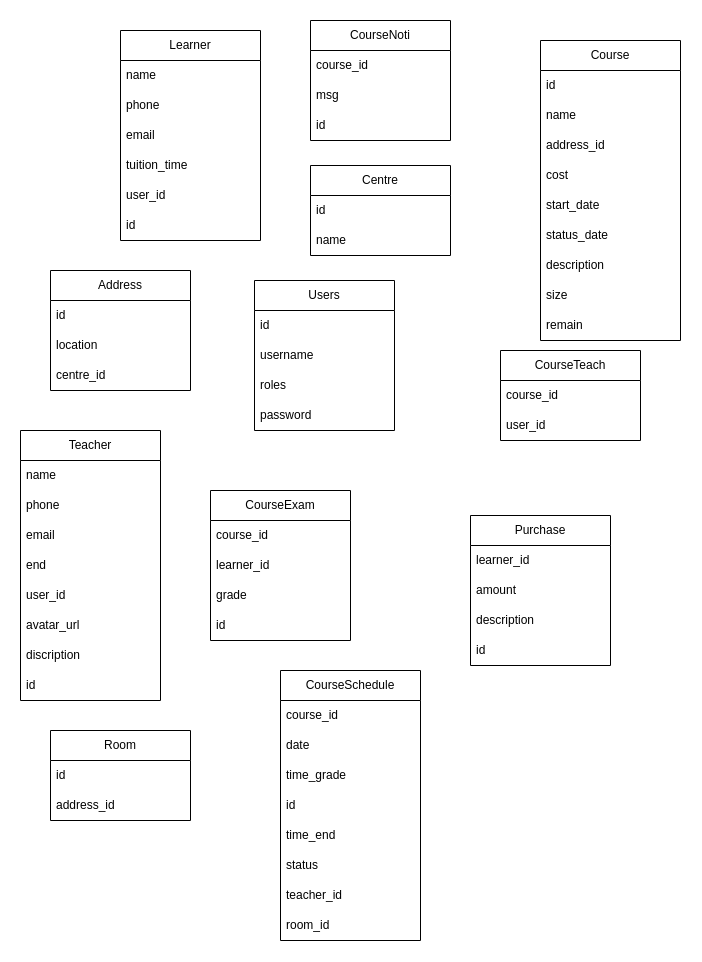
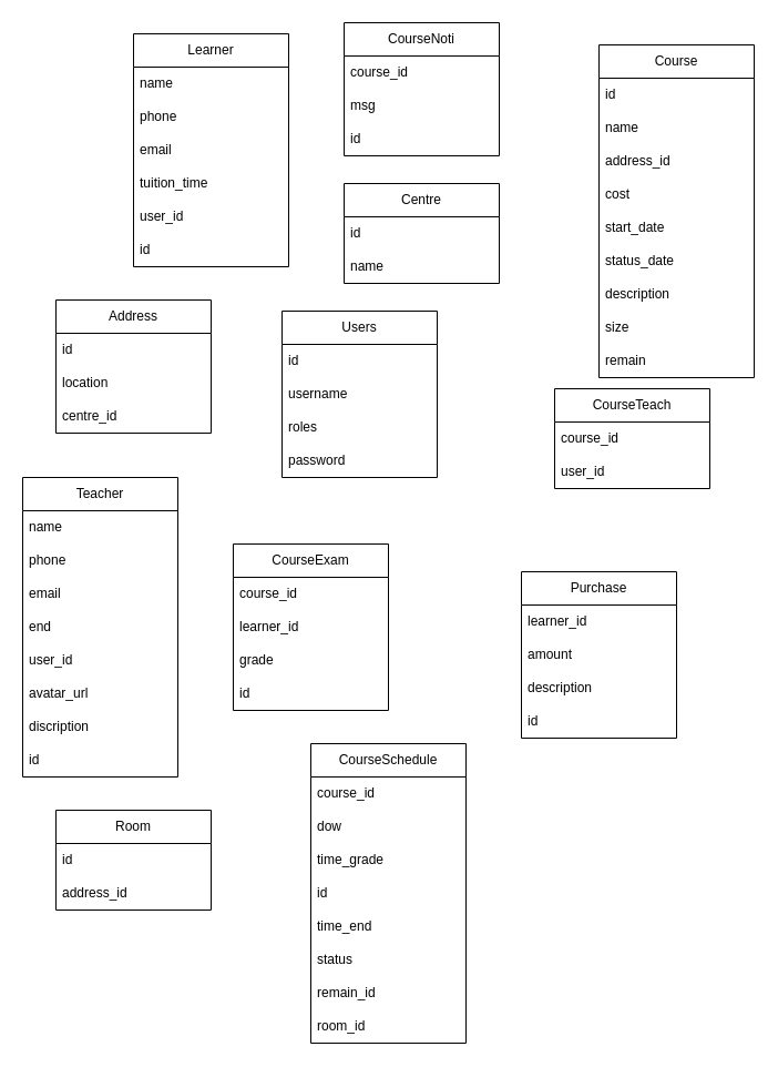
  <mxCell id="0" />
  <mxCell id="1" parent="0" />
  <mxCell id="2" value="Centre" style="swimlane;fontStyle=0;childLayout=stackLayout;horizontal=1;startSize=30;horizontalStack=0;resizeParent=1;resizeParentMax=0;resizeLast=0;collapsible=1;marginBottom=0;whiteSpace=wrap;html=1;" parent="1" vertex="1"><mxGeometry x="310" y="165" width="140" height="90" as="geometry" /></mxCell>
  <mxCell id="3" value="id" style="text;strokeColor=none;fillColor=none;align=left;verticalAlign=middle;spacingLeft=4;spacingRight=4;overflow=hidden;points=[[0,0.5],[1,0.5]];portConstraint=eastwest;rotatable=0;whiteSpace=wrap;html=1;" parent="2" vertex="1"><mxGeometry y="30" width="140" height="30" as="geometry" /></mxCell>
  <mxCell id="4" value="name" style="text;strokeColor=none;fillColor=none;align=left;verticalAlign=middle;spacingLeft=4;spacingRight=4;overflow=hidden;points=[[0,0.5],[1,0.5]];portConstraint=eastwest;rotatable=0;whiteSpace=wrap;html=1;" parent="2" vertex="1"><mxGeometry y="60" width="140" height="30" as="geometry" /></mxCell>
  <mxCell id="5" value="Address" style="swimlane;fontStyle=0;childLayout=stackLayout;horizontal=1;startSize=30;horizontalStack=0;resizeParent=1;resizeParentMax=0;resizeLast=0;collapsible=1;marginBottom=0;whiteSpace=wrap;html=1;" parent="1" vertex="1"><mxGeometry x="50" y="270" width="140" height="120" as="geometry"><mxRectangle x="110" y="265" width="80" height="30" as="alternateBounds" /></mxGeometry></mxCell>
  <mxCell id="6" value="id" style="text;strokeColor=none;fillColor=none;align=left;verticalAlign=middle;spacingLeft=4;spacingRight=4;overflow=hidden;points=[[0,0.5],[1,0.5]];portConstraint=eastwest;rotatable=0;whiteSpace=wrap;html=1;" parent="5" vertex="1"><mxGeometry y="30" width="140" height="30" as="geometry" /></mxCell>
  <mxCell id="7" value="location" style="text;strokeColor=none;fillColor=none;align=left;verticalAlign=middle;spacingLeft=4;spacingRight=4;overflow=hidden;points=[[0,0.5],[1,0.5]];portConstraint=eastwest;rotatable=0;whiteSpace=wrap;html=1;" parent="5" vertex="1"><mxGeometry y="60" width="140" height="30" as="geometry" /></mxCell>
  <mxCell id="8" value="centre_id" style="text;strokeColor=none;fillColor=none;align=left;verticalAlign=middle;spacingLeft=4;spacingRight=4;overflow=hidden;points=[[0,0.5],[1,0.5]];portConstraint=eastwest;rotatable=0;whiteSpace=wrap;html=1;" parent="5" vertex="1"><mxGeometry y="90" width="140" height="30" as="geometry" /></mxCell>
  <mxCell id="9" value="Teacher" style="swimlane;fontStyle=0;childLayout=stackLayout;horizontal=1;startSize=30;horizontalStack=0;resizeParent=1;resizeParentMax=0;resizeLast=0;collapsible=1;marginBottom=0;whiteSpace=wrap;html=1;" parent="1" vertex="1"><mxGeometry x="20" y="430" width="140" height="270" as="geometry"><mxRectangle x="110" y="265" width="80" height="30" as="alternateBounds" /></mxGeometry></mxCell>
  <mxCell id="10" value="name" style="text;strokeColor=none;fillColor=none;align=left;verticalAlign=middle;spacingLeft=4;spacingRight=4;overflow=hidden;points=[[0,0.5],[1,0.5]];portConstraint=eastwest;rotatable=0;whiteSpace=wrap;html=1;" parent="9" vertex="1"><mxGeometry y="30" width="140" height="30" as="geometry" /></mxCell>
  <mxCell id="11" value="phone" style="text;strokeColor=none;fillColor=none;align=left;verticalAlign=middle;spacingLeft=4;spacingRight=4;overflow=hidden;points=[[0,0.5],[1,0.5]];portConstraint=eastwest;rotatable=0;whiteSpace=wrap;html=1;" parent="9" vertex="1"><mxGeometry y="60" width="140" height="30" as="geometry" /></mxCell>
  <mxCell id="12" value="email" style="text;strokeColor=none;fillColor=none;align=left;verticalAlign=middle;spacingLeft=4;spacingRight=4;overflow=hidden;points=[[0,0.5],[1,0.5]];portConstraint=eastwest;rotatable=0;whiteSpace=wrap;html=1;" parent="9" vertex="1"><mxGeometry y="90" width="140" height="30" as="geometry" /></mxCell>
  <mxCell id="13" value="end" style="text;strokeColor=none;fillColor=none;align=left;verticalAlign=middle;spacingLeft=4;spacingRight=4;overflow=hidden;points=[[0,0.5],[1,0.5]];portConstraint=eastwest;rotatable=0;whiteSpace=wrap;html=1;" parent="9" vertex="1"><mxGeometry y="120" width="140" height="30" as="geometry" /></mxCell>
  <mxCell id="14" value="user_id" style="text;strokeColor=none;fillColor=none;align=left;verticalAlign=middle;spacingLeft=4;spacingRight=4;overflow=hidden;points=[[0,0.5],[1,0.5]];portConstraint=eastwest;rotatable=0;whiteSpace=wrap;html=1;" parent="9" vertex="1"><mxGeometry y="150" width="140" height="30" as="geometry" /></mxCell>
  <mxCell id="15" value="avatar_url" style="text;strokeColor=none;fillColor=none;align=left;verticalAlign=middle;spacingLeft=4;spacingRight=4;overflow=hidden;points=[[0,0.5],[1,0.5]];portConstraint=eastwest;rotatable=0;whiteSpace=wrap;html=1;" parent="9" vertex="1"><mxGeometry y="180" width="140" height="30" as="geometry" /></mxCell>
  <mxCell id="16" value="discription" style="text;strokeColor=none;fillColor=none;align=left;verticalAlign=middle;spacingLeft=4;spacingRight=4;overflow=hidden;points=[[0,0.5],[1,0.5]];portConstraint=eastwest;rotatable=0;whiteSpace=wrap;html=1;" parent="9" vertex="1"><mxGeometry y="210" width="140" height="30" as="geometry" /></mxCell>
  <mxCell id="17" value="id" style="text;strokeColor=none;fillColor=none;align=left;verticalAlign=middle;spacingLeft=4;spacingRight=4;overflow=hidden;points=[[0,0.5],[1,0.5]];portConstraint=eastwest;rotatable=0;whiteSpace=wrap;html=1;" parent="9" vertex="1"><mxGeometry y="240" width="140" height="30" as="geometry" /></mxCell>
  <mxCell id="18" value="Learner" style="swimlane;fontStyle=0;childLayout=stackLayout;horizontal=1;startSize=30;horizontalStack=0;resizeParent=1;resizeParentMax=0;resizeLast=0;collapsible=1;marginBottom=0;whiteSpace=wrap;html=1;" parent="1" vertex="1"><mxGeometry x="120" y="30" width="140" height="210" as="geometry" /></mxCell>
  <mxCell id="19" value="name" style="text;strokeColor=none;fillColor=none;align=left;verticalAlign=middle;spacingLeft=4;spacingRight=4;overflow=hidden;points=[[0,0.5],[1,0.5]];portConstraint=eastwest;rotatable=0;whiteSpace=wrap;html=1;" parent="18" vertex="1"><mxGeometry y="30" width="140" height="30" as="geometry" /></mxCell>
  <mxCell id="20" value="phone" style="text;strokeColor=none;fillColor=none;align=left;verticalAlign=middle;spacingLeft=4;spacingRight=4;overflow=hidden;points=[[0,0.5],[1,0.5]];portConstraint=eastwest;rotatable=0;whiteSpace=wrap;html=1;" parent="18" vertex="1"><mxGeometry y="60" width="140" height="30" as="geometry" /></mxCell>
  <mxCell id="21" value="email" style="text;strokeColor=none;fillColor=none;align=left;verticalAlign=middle;spacingLeft=4;spacingRight=4;overflow=hidden;points=[[0,0.5],[1,0.5]];portConstraint=eastwest;rotatable=0;whiteSpace=wrap;html=1;" parent="18" vertex="1"><mxGeometry y="90" width="140" height="30" as="geometry" /></mxCell>
  <mxCell id="22" value="tuition_time" style="text;strokeColor=none;fillColor=none;align=left;verticalAlign=middle;spacingLeft=4;spacingRight=4;overflow=hidden;points=[[0,0.5],[1,0.5]];portConstraint=eastwest;rotatable=0;whiteSpace=wrap;html=1;" parent="18" vertex="1"><mxGeometry y="120" width="140" height="30" as="geometry" /></mxCell>
  <mxCell id="23" value="user_id" style="text;strokeColor=none;fillColor=none;align=left;verticalAlign=middle;spacingLeft=4;spacingRight=4;overflow=hidden;points=[[0,0.5],[1,0.5]];portConstraint=eastwest;rotatable=0;whiteSpace=wrap;html=1;" parent="18" vertex="1"><mxGeometry y="150" width="140" height="30" as="geometry" /></mxCell>
  <mxCell id="24" value="id" style="text;strokeColor=none;fillColor=none;align=left;verticalAlign=middle;spacingLeft=4;spacingRight=4;overflow=hidden;points=[[0,0.5],[1,0.5]];portConstraint=eastwest;rotatable=0;whiteSpace=wrap;html=1;" parent="18" vertex="1"><mxGeometry y="180" width="140" height="30" as="geometry" /></mxCell>
  <mxCell id="25" value="Course" style="swimlane;fontStyle=0;childLayout=stackLayout;horizontal=1;startSize=30;horizontalStack=0;resizeParent=1;resizeParentMax=0;resizeLast=0;collapsible=1;marginBottom=0;whiteSpace=wrap;html=1;" parent="1" vertex="1"><mxGeometry x="540" y="40" width="140" height="300" as="geometry" /></mxCell>
  <mxCell id="26" value="id" style="text;strokeColor=none;fillColor=none;align=left;verticalAlign=middle;spacingLeft=4;spacingRight=4;overflow=hidden;points=[[0,0.5],[1,0.5]];portConstraint=eastwest;rotatable=0;whiteSpace=wrap;html=1;" parent="25" vertex="1"><mxGeometry y="30" width="140" height="30" as="geometry" /></mxCell>
  <mxCell id="27" value="name" style="text;strokeColor=none;fillColor=none;align=left;verticalAlign=middle;spacingLeft=4;spacingRight=4;overflow=hidden;points=[[0,0.5],[1,0.5]];portConstraint=eastwest;rotatable=0;whiteSpace=wrap;html=1;" parent="25" vertex="1"><mxGeometry y="60" width="140" height="30" as="geometry" /></mxCell>
  <mxCell id="28" value="address_id" style="text;strokeColor=none;fillColor=none;align=left;verticalAlign=middle;spacingLeft=4;spacingRight=4;overflow=hidden;points=[[0,0.5],[1,0.5]];portConstraint=eastwest;rotatable=0;whiteSpace=wrap;html=1;" parent="25" vertex="1"><mxGeometry y="90" width="140" height="30" as="geometry" /></mxCell>
  <mxCell id="29" value="cost" style="text;strokeColor=none;fillColor=none;align=left;verticalAlign=middle;spacingLeft=4;spacingRight=4;overflow=hidden;points=[[0,0.5],[1,0.5]];portConstraint=eastwest;rotatable=0;whiteSpace=wrap;html=1;" parent="25" vertex="1"><mxGeometry y="120" width="140" height="30" as="geometry" /></mxCell>
  <mxCell id="30" value="start_date&lt;br&gt;" style="text;strokeColor=none;fillColor=none;align=left;verticalAlign=middle;spacingLeft=4;spacingRight=4;overflow=hidden;points=[[0,0.5],[1,0.5]];portConstraint=eastwest;rotatable=0;whiteSpace=wrap;html=1;" parent="25" vertex="1"><mxGeometry y="150" width="140" height="30" as="geometry" /></mxCell>
  <mxCell id="31" value="status_date&lt;br&gt;" style="text;strokeColor=none;fillColor=none;align=left;verticalAlign=middle;spacingLeft=4;spacingRight=4;overflow=hidden;points=[[0,0.5],[1,0.5]];portConstraint=eastwest;rotatable=0;whiteSpace=wrap;html=1;" parent="25" vertex="1"><mxGeometry y="180" width="140" height="30" as="geometry" /></mxCell>
  <mxCell id="32" value="description" style="text;strokeColor=none;fillColor=none;align=left;verticalAlign=middle;spacingLeft=4;spacingRight=4;overflow=hidden;points=[[0,0.5],[1,0.5]];portConstraint=eastwest;rotatable=0;whiteSpace=wrap;html=1;" parent="25" vertex="1"><mxGeometry y="210" width="140" height="30" as="geometry" /></mxCell>
  <mxCell id="33" value="size" style="text;strokeColor=none;fillColor=none;align=left;verticalAlign=middle;spacingLeft=4;spacingRight=4;overflow=hidden;points=[[0,0.5],[1,0.5]];portConstraint=eastwest;rotatable=0;whiteSpace=wrap;html=1;" vertex="1" parent="25"><mxGeometry y="240" width="140" height="30" as="geometry" /></mxCell>
  <mxCell id="34" value="remain" style="text;strokeColor=none;fillColor=none;align=left;verticalAlign=middle;spacingLeft=4;spacingRight=4;overflow=hidden;points=[[0,0.5],[1,0.5]];portConstraint=eastwest;rotatable=0;whiteSpace=wrap;html=1;" vertex="1" parent="25"><mxGeometry y="270" width="140" height="30" as="geometry" /></mxCell>
  <mxCell id="35" value="CourseTeach" style="swimlane;fontStyle=0;childLayout=stackLayout;horizontal=1;startSize=30;horizontalStack=0;resizeParent=1;resizeParentMax=0;resizeLast=0;collapsible=1;marginBottom=0;whiteSpace=wrap;html=1;" parent="1" vertex="1"><mxGeometry x="500" y="350" width="140" height="90" as="geometry" /></mxCell>
  <mxCell id="36" value="course_id" style="text;strokeColor=none;fillColor=none;align=left;verticalAlign=middle;spacingLeft=4;spacingRight=4;overflow=hidden;points=[[0,0.5],[1,0.5]];portConstraint=eastwest;rotatable=0;whiteSpace=wrap;html=1;" parent="35" vertex="1"><mxGeometry y="30" width="140" height="30" as="geometry" /></mxCell>
  <mxCell id="37" value="user_id" style="text;strokeColor=none;fillColor=none;align=left;verticalAlign=middle;spacingLeft=4;spacingRight=4;overflow=hidden;points=[[0,0.5],[1,0.5]];portConstraint=eastwest;rotatable=0;whiteSpace=wrap;html=1;" parent="35" vertex="1"><mxGeometry y="60" width="140" height="30" as="geometry" /></mxCell>
  <mxCell id="38" value="Users" style="swimlane;fontStyle=0;childLayout=stackLayout;horizontal=1;startSize=30;horizontalStack=0;resizeParent=1;resizeParentMax=0;resizeLast=0;collapsible=1;marginBottom=0;whiteSpace=wrap;html=1;" parent="1" vertex="1"><mxGeometry x="254" y="280" width="140" height="150" as="geometry" /></mxCell>
  <mxCell id="39" value="id" style="text;strokeColor=none;fillColor=none;align=left;verticalAlign=middle;spacingLeft=4;spacingRight=4;overflow=hidden;points=[[0,0.5],[1,0.5]];portConstraint=eastwest;rotatable=0;whiteSpace=wrap;html=1;" parent="38" vertex="1"><mxGeometry y="30" width="140" height="30" as="geometry" /></mxCell>
  <mxCell id="40" value="username" style="text;strokeColor=none;fillColor=none;align=left;verticalAlign=middle;spacingLeft=4;spacingRight=4;overflow=hidden;points=[[0,0.5],[1,0.5]];portConstraint=eastwest;rotatable=0;whiteSpace=wrap;html=1;" parent="38" vertex="1"><mxGeometry y="60" width="140" height="30" as="geometry" /></mxCell>
  <mxCell id="41" value="roles" style="text;strokeColor=none;fillColor=none;align=left;verticalAlign=middle;spacingLeft=4;spacingRight=4;overflow=hidden;points=[[0,0.5],[1,0.5]];portConstraint=eastwest;rotatable=0;whiteSpace=wrap;html=1;" parent="38" vertex="1"><mxGeometry y="90" width="140" height="30" as="geometry" /></mxCell>
  <mxCell id="42" value="password" style="text;strokeColor=none;fillColor=none;align=left;verticalAlign=middle;spacingLeft=4;spacingRight=4;overflow=hidden;points=[[0,0.5],[1,0.5]];portConstraint=eastwest;rotatable=0;whiteSpace=wrap;html=1;" parent="38" vertex="1"><mxGeometry y="120" width="140" height="30" as="geometry" /></mxCell>
  <mxCell id="43" value="CourseNoti" style="swimlane;fontStyle=0;childLayout=stackLayout;horizontal=1;startSize=30;horizontalStack=0;resizeParent=1;resizeParentMax=0;resizeLast=0;collapsible=1;marginBottom=0;whiteSpace=wrap;html=1;" parent="1" vertex="1"><mxGeometry x="310" y="20" width="140" height="120" as="geometry" /></mxCell>
  <mxCell id="44" value="course_id" style="text;strokeColor=none;fillColor=none;align=left;verticalAlign=middle;spacingLeft=4;spacingRight=4;overflow=hidden;points=[[0,0.5],[1,0.5]];portConstraint=eastwest;rotatable=0;whiteSpace=wrap;html=1;" parent="43" vertex="1"><mxGeometry y="30" width="140" height="30" as="geometry" /></mxCell>
  <mxCell id="45" value="msg" style="text;strokeColor=none;fillColor=none;align=left;verticalAlign=middle;spacingLeft=4;spacingRight=4;overflow=hidden;points=[[0,0.5],[1,0.5]];portConstraint=eastwest;rotatable=0;whiteSpace=wrap;html=1;" parent="43" vertex="1"><mxGeometry y="60" width="140" height="30" as="geometry" /></mxCell>
  <mxCell id="46" value="id" style="text;strokeColor=none;fillColor=none;align=left;verticalAlign=middle;spacingLeft=4;spacingRight=4;overflow=hidden;points=[[0,0.5],[1,0.5]];portConstraint=eastwest;rotatable=0;whiteSpace=wrap;html=1;" parent="43" vertex="1"><mxGeometry y="90" width="140" height="30" as="geometry" /></mxCell>
  <mxCell id="47" value="CourseExam" style="swimlane;fontStyle=0;childLayout=stackLayout;horizontal=1;startSize=30;horizontalStack=0;resizeParent=1;resizeParentMax=0;resizeLast=0;collapsible=1;marginBottom=0;whiteSpace=wrap;html=1;" parent="1" vertex="1"><mxGeometry x="210" y="490" width="140" height="150" as="geometry" /></mxCell>
  <mxCell id="48" value="course_id" style="text;strokeColor=none;fillColor=none;align=left;verticalAlign=middle;spacingLeft=4;spacingRight=4;overflow=hidden;points=[[0,0.5],[1,0.5]];portConstraint=eastwest;rotatable=0;whiteSpace=wrap;html=1;" parent="47" vertex="1"><mxGeometry y="30" width="140" height="30" as="geometry" /></mxCell>
  <mxCell id="49" value="learner_id" style="text;strokeColor=none;fillColor=none;align=left;verticalAlign=middle;spacingLeft=4;spacingRight=4;overflow=hidden;points=[[0,0.5],[1,0.5]];portConstraint=eastwest;rotatable=0;whiteSpace=wrap;html=1;" parent="47" vertex="1"><mxGeometry y="60" width="140" height="30" as="geometry" /></mxCell>
  <mxCell id="50" value="grade" style="text;strokeColor=none;fillColor=none;align=left;verticalAlign=middle;spacingLeft=4;spacingRight=4;overflow=hidden;points=[[0,0.5],[1,0.5]];portConstraint=eastwest;rotatable=0;whiteSpace=wrap;html=1;" parent="47" vertex="1"><mxGeometry y="90" width="140" height="30" as="geometry" /></mxCell>
  <mxCell id="51" value="id" style="text;strokeColor=none;fillColor=none;align=left;verticalAlign=middle;spacingLeft=4;spacingRight=4;overflow=hidden;points=[[0,0.5],[1,0.5]];portConstraint=eastwest;rotatable=0;whiteSpace=wrap;html=1;" parent="47" vertex="1"><mxGeometry y="120" width="140" height="30" as="geometry" /></mxCell>
  <mxCell id="52" value="Purchase" style="swimlane;fontStyle=0;childLayout=stackLayout;horizontal=1;startSize=30;horizontalStack=0;resizeParent=1;resizeParentMax=0;resizeLast=0;collapsible=1;marginBottom=0;whiteSpace=wrap;html=1;" parent="1" vertex="1"><mxGeometry x="470" y="515" width="140" height="150" as="geometry" /></mxCell>
  <mxCell id="53" value="learner_id" style="text;strokeColor=none;fillColor=none;align=left;verticalAlign=middle;spacingLeft=4;spacingRight=4;overflow=hidden;points=[[0,0.5],[1,0.5]];portConstraint=eastwest;rotatable=0;whiteSpace=wrap;html=1;" parent="52" vertex="1"><mxGeometry y="30" width="140" height="30" as="geometry" /></mxCell>
  <mxCell id="54" value="amount" style="text;strokeColor=none;fillColor=none;align=left;verticalAlign=middle;spacingLeft=4;spacingRight=4;overflow=hidden;points=[[0,0.5],[1,0.5]];portConstraint=eastwest;rotatable=0;whiteSpace=wrap;html=1;" parent="52" vertex="1"><mxGeometry y="60" width="140" height="30" as="geometry" /></mxCell>
  <mxCell id="55" value="description" style="text;strokeColor=none;fillColor=none;align=left;verticalAlign=middle;spacingLeft=4;spacingRight=4;overflow=hidden;points=[[0,0.5],[1,0.5]];portConstraint=eastwest;rotatable=0;whiteSpace=wrap;html=1;" parent="52" vertex="1"><mxGeometry y="90" width="140" height="30" as="geometry" /></mxCell>
  <mxCell id="56" value="id" style="text;strokeColor=none;fillColor=none;align=left;verticalAlign=middle;spacingLeft=4;spacingRight=4;overflow=hidden;points=[[0,0.5],[1,0.5]];portConstraint=eastwest;rotatable=0;whiteSpace=wrap;html=1;" parent="52" vertex="1"><mxGeometry y="120" width="140" height="30" as="geometry" /></mxCell>
  <mxCell id="57" value="CourseSchedule" style="swimlane;fontStyle=0;childLayout=stackLayout;horizontal=1;startSize=30;horizontalStack=0;resizeParent=1;resizeParentMax=0;resizeLast=0;collapsible=1;marginBottom=0;whiteSpace=wrap;html=1;" parent="1" vertex="1"><mxGeometry x="280" y="670" width="140" height="270" as="geometry" /></mxCell>
  <mxCell id="58" value="course_id" style="text;strokeColor=none;fillColor=none;align=left;verticalAlign=middle;spacingLeft=4;spacingRight=4;overflow=hidden;points=[[0,0.5],[1,0.5]];portConstraint=eastwest;rotatable=0;whiteSpace=wrap;html=1;" parent="57" vertex="1"><mxGeometry y="30" width="140" height="30" as="geometry" /></mxCell>
- <mxCell id="59" value="date" style="text;strokeColor=none;fillColor=none;align=left;verticalAlign=middle;spacingLeft=4;spacingRight=4;overflow=hidden;points=[[0,0.5],[1,0.5]];portConstraint=eastwest;rotatable=0;whiteSpace=wrap;html=1;" parent="57" vertex="1"><mxGeometry y="60" width="140" height="30" as="geometry" /></mxCell>
+ <mxCell id="59" value="dow" style="text;strokeColor=none;fillColor=none;align=left;verticalAlign=middle;spacingLeft=4;spacingRight=4;overflow=hidden;points=[[0,0.5],[1,0.5]];portConstraint=eastwest;rotatable=0;whiteSpace=wrap;html=1;" parent="57" vertex="1"><mxGeometry y="60" width="140" height="30" as="geometry" /></mxCell>
  <mxCell id="60" value="time_grade" style="text;strokeColor=none;fillColor=none;align=left;verticalAlign=middle;spacingLeft=4;spacingRight=4;overflow=hidden;points=[[0,0.5],[1,0.5]];portConstraint=eastwest;rotatable=0;whiteSpace=wrap;html=1;" parent="57" vertex="1"><mxGeometry y="90" width="140" height="30" as="geometry" /></mxCell>
  <mxCell id="61" value="id" style="text;strokeColor=none;fillColor=none;align=left;verticalAlign=middle;spacingLeft=4;spacingRight=4;overflow=hidden;points=[[0,0.5],[1,0.5]];portConstraint=eastwest;rotatable=0;whiteSpace=wrap;html=1;" parent="57" vertex="1"><mxGeometry y="120" width="140" height="30" as="geometry" /></mxCell>
  <mxCell id="62" value="time_end" style="text;strokeColor=none;fillColor=none;align=left;verticalAlign=middle;spacingLeft=4;spacingRight=4;overflow=hidden;points=[[0,0.5],[1,0.5]];portConstraint=eastwest;rotatable=0;whiteSpace=wrap;html=1;" parent="57" vertex="1"><mxGeometry y="150" width="140" height="30" as="geometry" /></mxCell>
  <mxCell id="63" value="status" style="text;strokeColor=none;fillColor=none;align=left;verticalAlign=middle;spacingLeft=4;spacingRight=4;overflow=hidden;points=[[0,0.5],[1,0.5]];portConstraint=eastwest;rotatable=0;whiteSpace=wrap;html=1;" parent="57" vertex="1"><mxGeometry y="180" width="140" height="30" as="geometry" /></mxCell>
- <mxCell id="64" value="teacher_id" style="text;strokeColor=none;fillColor=none;align=left;verticalAlign=middle;spacingLeft=4;spacingRight=4;overflow=hidden;points=[[0,0.5],[1,0.5]];portConstraint=eastwest;rotatable=0;whiteSpace=wrap;html=1;" vertex="1" parent="57"><mxGeometry y="210" width="140" height="30" as="geometry" /></mxCell>
+ <mxCell id="64" value="remain_id" style="text;strokeColor=none;fillColor=none;align=left;verticalAlign=middle;spacingLeft=4;spacingRight=4;overflow=hidden;points=[[0,0.5],[1,0.5]];portConstraint=eastwest;rotatable=0;whiteSpace=wrap;html=1;" vertex="1" parent="57"><mxGeometry y="210" width="140" height="30" as="geometry" /></mxCell>
  <mxCell id="65" value="room_id" style="text;strokeColor=none;fillColor=none;align=left;verticalAlign=middle;spacingLeft=4;spacingRight=4;overflow=hidden;points=[[0,0.5],[1,0.5]];portConstraint=eastwest;rotatable=0;whiteSpace=wrap;html=1;" vertex="1" parent="57"><mxGeometry y="240" width="140" height="30" as="geometry" /></mxCell>
  <mxCell id="66" value="Room" style="swimlane;fontStyle=0;childLayout=stackLayout;horizontal=1;startSize=30;horizontalStack=0;resizeParent=1;resizeParentMax=0;resizeLast=0;collapsible=1;marginBottom=0;whiteSpace=wrap;html=1;" vertex="1" parent="1"><mxGeometry x="50" y="730" width="140" height="90" as="geometry" /></mxCell>
  <mxCell id="67" value="id" style="text;strokeColor=none;fillColor=none;align=left;verticalAlign=middle;spacingLeft=4;spacingRight=4;overflow=hidden;points=[[0,0.5],[1,0.5]];portConstraint=eastwest;rotatable=0;whiteSpace=wrap;html=1;" vertex="1" parent="66"><mxGeometry y="30" width="140" height="30" as="geometry" /></mxCell>
  <mxCell id="68" value="address_id" style="text;strokeColor=none;fillColor=none;align=left;verticalAlign=middle;spacingLeft=4;spacingRight=4;overflow=hidden;points=[[0,0.5],[1,0.5]];portConstraint=eastwest;rotatable=0;whiteSpace=wrap;html=1;" vertex="1" parent="66"><mxGeometry y="60" width="140" height="30" as="geometry" /></mxCell>
